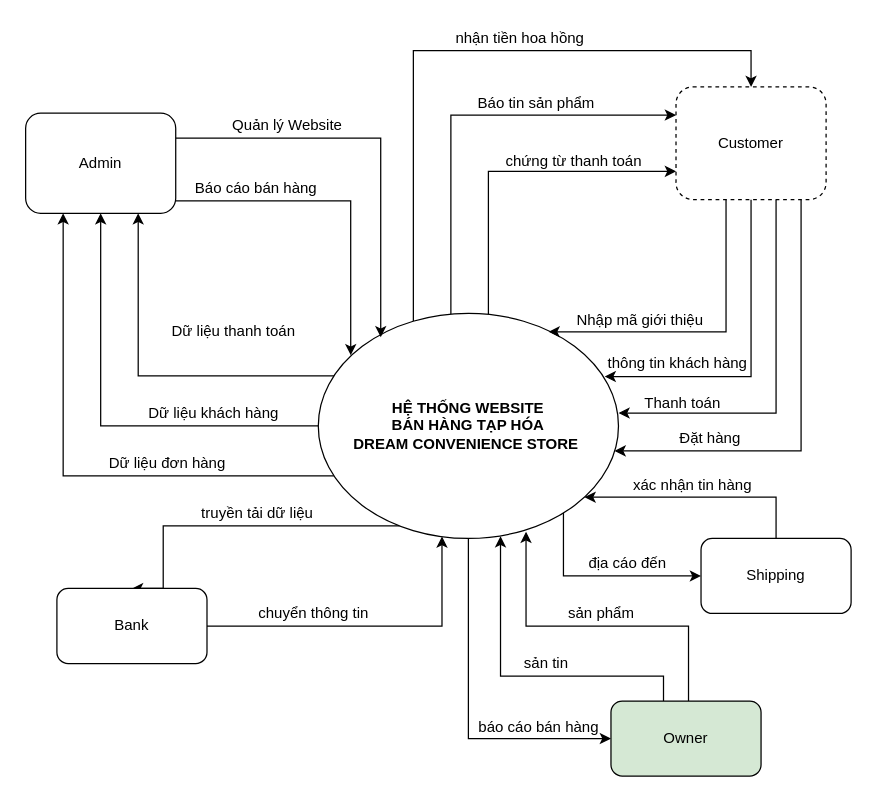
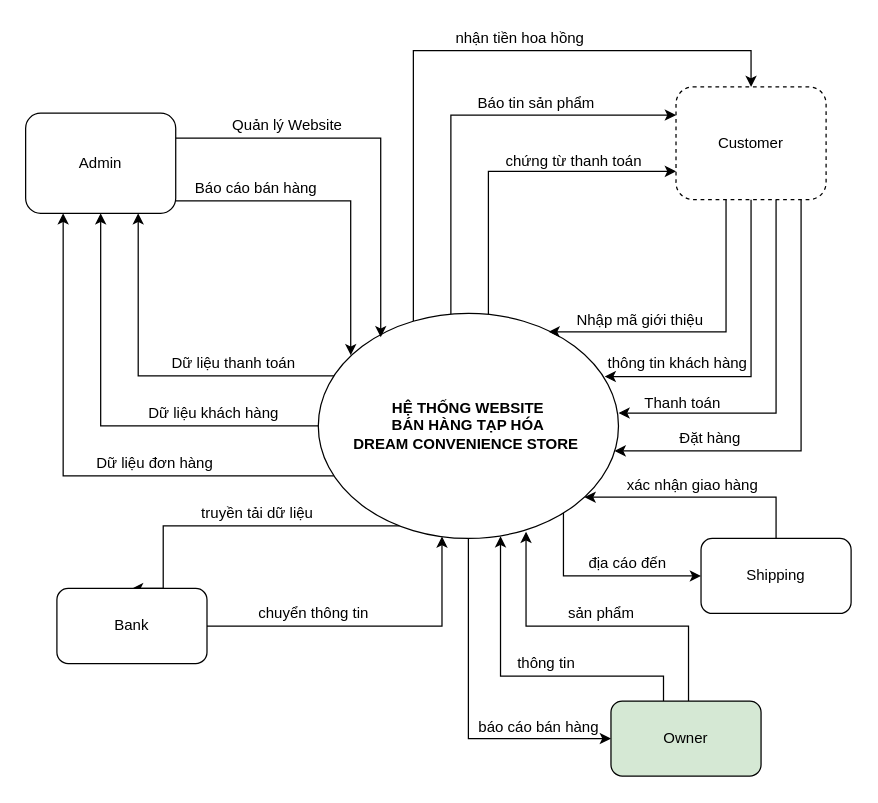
  <mxCell id="0" />
  <mxCell id="1" parent="0" />
  <mxCell id="2" style="edgeStyle=orthogonalEdgeStyle;rounded=0;orthogonalLoop=1;jettySize=auto;html=1;entryX=0.5;entryY=0;entryDx=0;entryDy=0;" edge="1" parent="1" source="11" target="16"><mxGeometry relative="1" as="geometry"><Array as="points"><mxPoint x="330" y="40" /><mxPoint x="600" y="40" /></Array></mxGeometry></mxCell>
  <mxCell id="3" style="edgeStyle=orthogonalEdgeStyle;rounded=0;orthogonalLoop=1;jettySize=auto;html=1;entryX=0;entryY=0.25;entryDx=0;entryDy=0;" edge="1" parent="1" source="11" target="16"><mxGeometry relative="1" as="geometry"><Array as="points"><mxPoint x="360" y="92" /><mxPoint x="540" y="92" /></Array></mxGeometry></mxCell>
  <mxCell id="4" style="edgeStyle=orthogonalEdgeStyle;rounded=0;orthogonalLoop=1;jettySize=auto;html=1;entryX=0;entryY=0.75;entryDx=0;entryDy=0;" edge="1" parent="1" source="11" target="16"><mxGeometry relative="1" as="geometry"><Array as="points"><mxPoint x="390" y="137" /><mxPoint x="540" y="137" /></Array></mxGeometry></mxCell>
  <mxCell id="5" style="edgeStyle=orthogonalEdgeStyle;rounded=0;orthogonalLoop=1;jettySize=auto;html=1;entryX=0;entryY=0.5;entryDx=0;entryDy=0;" edge="1" parent="1" source="11" target="18"><mxGeometry relative="1" as="geometry"><Array as="points"><mxPoint x="450" y="460" /></Array></mxGeometry></mxCell>
  <mxCell id="6" style="edgeStyle=orthogonalEdgeStyle;rounded=0;orthogonalLoop=1;jettySize=auto;html=1;entryX=0;entryY=0.5;entryDx=0;entryDy=0;" edge="1" parent="1" source="11" target="21"><mxGeometry relative="1" as="geometry"><Array as="points"><mxPoint x="374" y="590" /></Array></mxGeometry></mxCell>
  <mxCell id="7" style="edgeStyle=orthogonalEdgeStyle;rounded=0;orthogonalLoop=1;jettySize=auto;html=1;entryX=0.5;entryY=0;entryDx=0;entryDy=0;" edge="1" parent="1" source="11" target="23"><mxGeometry relative="1" as="geometry"><Array as="points"><mxPoint x="130" y="420" /></Array></mxGeometry></mxCell>
  <mxCell id="8" style="edgeStyle=orthogonalEdgeStyle;rounded=0;orthogonalLoop=1;jettySize=auto;html=1;entryX=0.75;entryY=1;entryDx=0;entryDy=0;" edge="1" parent="1" source="11" target="26"><mxGeometry relative="1" as="geometry"><Array as="points"><mxPoint x="110" y="300" /></Array></mxGeometry></mxCell>
  <mxCell id="9" style="edgeStyle=orthogonalEdgeStyle;rounded=0;orthogonalLoop=1;jettySize=auto;html=1;entryX=0.5;entryY=1;entryDx=0;entryDy=0;" edge="1" parent="1" source="11" target="26"><mxGeometry relative="1" as="geometry"><Array as="points"><mxPoint x="80" y="340" /></Array></mxGeometry></mxCell>
  <mxCell id="10" style="edgeStyle=orthogonalEdgeStyle;rounded=0;orthogonalLoop=1;jettySize=auto;html=1;entryX=0.25;entryY=1;entryDx=0;entryDy=0;" edge="1" parent="1" source="11" target="26"><mxGeometry relative="1" as="geometry"><Array as="points"><mxPoint x="50" y="380" /></Array></mxGeometry></mxCell>
  <mxCell id="11" value="HỆ THỐNG WEBSITE &lt;br&gt;BÁN HÀNG TẠP HÓA &lt;br&gt;DREAM CONVENIENCE STORE&amp;nbsp;" style="ellipse;whiteSpace=wrap;html=1;fontStyle=1" vertex="1" parent="1"><mxGeometry x="254" y="250" width="240" height="180" as="geometry" /></mxCell>
  <mxCell id="12" style="edgeStyle=orthogonalEdgeStyle;rounded=0;orthogonalLoop=1;jettySize=auto;html=1;entryX=0.954;entryY=0.281;entryDx=0;entryDy=0;entryPerimeter=0;" edge="1" parent="1" source="16" target="11"><mxGeometry relative="1" as="geometry"><Array as="points"><mxPoint x="600" y="300" /><mxPoint x="483" y="300" /></Array></mxGeometry></mxCell>
  <mxCell id="13" style="edgeStyle=orthogonalEdgeStyle;rounded=0;orthogonalLoop=1;jettySize=auto;html=1;entryX=1;entryY=0.443;entryDx=0;entryDy=0;entryPerimeter=0;" edge="1" parent="1" source="16" target="11"><mxGeometry relative="1" as="geometry"><mxPoint x="510" y="330" as="targetPoint" /><Array as="points"><mxPoint x="620" y="330" /></Array></mxGeometry></mxCell>
  <mxCell id="14" style="edgeStyle=orthogonalEdgeStyle;rounded=0;orthogonalLoop=1;jettySize=auto;html=1;entryX=0.987;entryY=0.611;entryDx=0;entryDy=0;entryPerimeter=0;" edge="1" parent="1" source="16" target="11"><mxGeometry relative="1" as="geometry"><Array as="points"><mxPoint x="640" y="360" /></Array></mxGeometry></mxCell>
  <mxCell id="15" style="edgeStyle=orthogonalEdgeStyle;rounded=0;orthogonalLoop=1;jettySize=auto;html=1;entryX=0.767;entryY=0.082;entryDx=0;entryDy=0;entryPerimeter=0;" edge="1" parent="1" source="16" target="11"><mxGeometry relative="1" as="geometry"><Array as="points"><mxPoint x="580" y="265" /></Array></mxGeometry></mxCell>
  <mxCell id="16" value="Customer" style="rounded=1;whiteSpace=wrap;html=1;dashed=1;" vertex="1" parent="1"><mxGeometry x="540" y="69" width="120" height="90" as="geometry" /></mxCell>
  <mxCell id="17" style="edgeStyle=orthogonalEdgeStyle;rounded=0;orthogonalLoop=1;jettySize=auto;html=1;" edge="1" parent="1" source="18" target="11"><mxGeometry relative="1" as="geometry"><Array as="points"><mxPoint x="620" y="397" /></Array></mxGeometry></mxCell>
  <mxCell id="18" value="Shipping" style="rounded=1;whiteSpace=wrap;html=1;" vertex="1" parent="1"><mxGeometry x="560" y="430" width="120" height="60" as="geometry" /></mxCell>
  <mxCell id="19" style="edgeStyle=orthogonalEdgeStyle;rounded=0;orthogonalLoop=1;jettySize=auto;html=1;entryX=0.692;entryY=0.97;entryDx=0;entryDy=0;entryPerimeter=0;" edge="1" parent="1" source="21" target="11"><mxGeometry relative="1" as="geometry"><Array as="points"><mxPoint x="550" y="500" /><mxPoint x="420" y="500" /></Array></mxGeometry></mxCell>
  <mxCell id="20" style="edgeStyle=orthogonalEdgeStyle;rounded=0;orthogonalLoop=1;jettySize=auto;html=1;entryX=0.607;entryY=0.99;entryDx=0;entryDy=0;entryPerimeter=0;" edge="1" parent="1" source="21" target="11"><mxGeometry relative="1" as="geometry"><mxPoint x="400" y="430" as="targetPoint" /><Array as="points"><mxPoint x="530" y="540" /><mxPoint x="400" y="540" /></Array></mxGeometry></mxCell>
  <mxCell id="21" value="Owner" style="rounded=1;whiteSpace=wrap;html=1;fillColor=#d5e8d4;" vertex="1" parent="1"><mxGeometry x="488" y="560" width="120" height="60" as="geometry" /></mxCell>
  <mxCell id="22" style="edgeStyle=orthogonalEdgeStyle;rounded=0;orthogonalLoop=1;jettySize=auto;html=1;entryX=0.412;entryY=0.991;entryDx=0;entryDy=0;entryPerimeter=0;" edge="1" parent="1" source="23" target="11"><mxGeometry relative="1" as="geometry" /></mxCell>
  <mxCell id="23" value="Bank" style="rounded=1;whiteSpace=wrap;html=1;" vertex="1" parent="1"><mxGeometry x="45" y="470" width="120" height="60" as="geometry" /></mxCell>
  <mxCell id="24" style="edgeStyle=orthogonalEdgeStyle;rounded=0;orthogonalLoop=1;jettySize=auto;html=1;entryX=0.208;entryY=0.106;entryDx=0;entryDy=0;entryPerimeter=0;" edge="1" parent="1" source="26" target="11"><mxGeometry relative="1" as="geometry"><Array as="points"><mxPoint x="304" y="110" /></Array></mxGeometry></mxCell>
  <mxCell id="25" style="edgeStyle=orthogonalEdgeStyle;rounded=0;orthogonalLoop=1;jettySize=auto;html=1;entryX=0.108;entryY=0.186;entryDx=0;entryDy=0;entryPerimeter=0;" edge="1" parent="1" source="26" target="11"><mxGeometry relative="1" as="geometry"><mxPoint x="280" y="280" as="targetPoint" /><Array as="points"><mxPoint x="280" y="160" /></Array></mxGeometry></mxCell>
  <mxCell id="26" value="Admin" style="rounded=1;whiteSpace=wrap;html=1;" vertex="1" parent="1"><mxGeometry x="20" y="90" width="120" height="80" as="geometry" /></mxCell>
  <mxCell id="27" value="Quản lý Website" style="text;html=1;align=center;verticalAlign=middle;resizable=0;points=[];autosize=1;strokeColor=none;fillColor=none;" vertex="1" parent="1"><mxGeometry x="179" y="90" width="100" height="20" as="geometry" /></mxCell>
  <mxCell id="28" value="Báo cáo bán hàng" style="text;html=1;align=center;verticalAlign=middle;resizable=0;points=[];autosize=1;strokeColor=none;fillColor=none;" vertex="1" parent="1"><mxGeometry x="149" y="140" width="110" height="20" as="geometry" /></mxCell>
- <mxCell id="29" value="Dữ liệu thanh toán" style="text;html=1;align=center;verticalAlign=middle;resizable=0;points=[];autosize=1;strokeColor=none;fillColor=none;" vertex="1" parent="1"><mxGeometry x="131" y="255" width="110" height="20" as="geometry" /></mxCell>
+ <mxCell id="29" value="Dữ liệu thanh toán" style="text;html=1;align=center;verticalAlign=middle;resizable=0;points=[];autosize=1;strokeColor=none;fillColor=none;" vertex="1" parent="1"><mxGeometry x="131" y="280" width="110" height="20" as="geometry" /></mxCell>
  <mxCell id="30" value="Dữ liệu khách hàng" style="text;html=1;align=center;verticalAlign=middle;resizable=0;points=[];autosize=1;strokeColor=none;fillColor=none;" vertex="1" parent="1"><mxGeometry x="110" y="320" width="120" height="20" as="geometry" /></mxCell>
- <mxCell id="31" value="Dữ liệu đơn hàng" style="text;html=1;align=center;verticalAlign=middle;resizable=0;points=[];autosize=1;strokeColor=none;fillColor=none;" vertex="1" parent="1"><mxGeometry x="78" y="360" width="110" height="20" as="geometry" /></mxCell>
+ <mxCell id="31" value="Dữ liệu đơn hàng" style="text;html=1;align=center;verticalAlign=middle;resizable=0;points=[];autosize=1;strokeColor=none;fillColor=none;" vertex="1" parent="1"><mxGeometry x="68" y="360" width="110" height="20" as="geometry" /></mxCell>
  <mxCell id="32" value="truyền tải dữ liệu" style="text;html=1;align=center;verticalAlign=middle;resizable=0;points=[];autosize=1;strokeColor=none;fillColor=none;" vertex="1" parent="1"><mxGeometry x="150" y="400" width="110" height="20" as="geometry" /></mxCell>
  <mxCell id="33" value="chuyển thông tin" style="text;html=1;align=center;verticalAlign=middle;resizable=0;points=[];autosize=1;strokeColor=none;fillColor=none;" vertex="1" parent="1"><mxGeometry x="200" y="480" width="100" height="20" as="geometry" /></mxCell>
- <mxCell id="34" value="sản tin" style="text;html=1;align=center;verticalAlign=middle;resizable=0;points=[];autosize=1;strokeColor=none;fillColor=none;" vertex="1" parent="1"><mxGeometry x="406" y="520" width="60" height="20" as="geometry" /></mxCell>
+ <mxCell id="34" value="thông tin" style="text;html=1;align=center;verticalAlign=middle;resizable=0;points=[];autosize=1;strokeColor=none;fillColor=none;" vertex="1" parent="1"><mxGeometry x="406" y="520" width="60" height="20" as="geometry" /></mxCell>
  <mxCell id="35" value="báo cáo bán hàng" style="text;html=1;align=center;verticalAlign=middle;resizable=0;points=[];autosize=1;strokeColor=none;fillColor=none;" vertex="1" parent="1"><mxGeometry x="375" y="571" width="110" height="20" as="geometry" /></mxCell>
  <mxCell id="36" value="sản phẩm" style="text;html=1;align=center;verticalAlign=middle;resizable=0;points=[];autosize=1;strokeColor=none;fillColor=none;" vertex="1" parent="1"><mxGeometry x="445" y="480" width="70" height="20" as="geometry" /></mxCell>
  <mxCell id="37" value="địa cáo đến" style="text;html=1;align=center;verticalAlign=middle;resizable=0;points=[];autosize=1;strokeColor=none;fillColor=none;" vertex="1" parent="1"><mxGeometry x="466" y="440" width="70" height="20" as="geometry" /></mxCell>
- <mxCell id="38" value="xác nhận tin hàng" style="text;html=1;align=center;verticalAlign=middle;resizable=0;points=[];autosize=1;strokeColor=none;fillColor=none;" vertex="1" parent="1"><mxGeometry x="493" y="378" width="120" height="20" as="geometry" /></mxCell>
+ <mxCell id="38" value="xác nhận giao hàng" style="text;html=1;align=center;verticalAlign=middle;resizable=0;points=[];autosize=1;strokeColor=none;fillColor=none;" vertex="1" parent="1"><mxGeometry x="493" y="378" width="120" height="20" as="geometry" /></mxCell>
  <mxCell id="39" value="Đặt hàng" style="text;html=1;align=center;verticalAlign=middle;resizable=0;points=[];autosize=1;strokeColor=none;fillColor=none;" vertex="1" parent="1"><mxGeometry x="537" y="340" width="60" height="20" as="geometry" /></mxCell>
  <mxCell id="40" value="Thanh toán" style="text;html=1;align=center;verticalAlign=middle;resizable=0;points=[];autosize=1;strokeColor=none;fillColor=none;" vertex="1" parent="1"><mxGeometry x="505" y="312" width="80" height="20" as="geometry" /></mxCell>
  <mxCell id="41" value="thông tin khách hàng" style="text;html=1;align=center;verticalAlign=middle;resizable=0;points=[];autosize=1;strokeColor=none;fillColor=none;" vertex="1" parent="1"><mxGeometry x="476" y="280" width="130" height="20" as="geometry" /></mxCell>
  <mxCell id="42" value="chứng từ thanh toán" style="text;html=1;align=center;verticalAlign=middle;resizable=0;points=[];autosize=1;strokeColor=none;fillColor=none;" vertex="1" parent="1"><mxGeometry x="398" y="119" width="120" height="20" as="geometry" /></mxCell>
  <mxCell id="43" value="Báo tin sản phẩm" style="text;html=1;align=center;verticalAlign=middle;resizable=0;points=[];autosize=1;strokeColor=none;fillColor=none;" vertex="1" parent="1"><mxGeometry x="368" y="72" width="120" height="20" as="geometry" /></mxCell>
  <mxCell id="44" value="nhận tiền hoa hồng" style="text;html=1;align=center;verticalAlign=middle;resizable=0;points=[];autosize=1;strokeColor=none;fillColor=none;" vertex="1" parent="1"><mxGeometry x="355" y="20" width="120" height="20" as="geometry" /></mxCell>
  <mxCell id="45" value="Nhập mã giới thiệu" style="text;html=1;align=center;verticalAlign=middle;resizable=0;points=[];autosize=1;strokeColor=none;fillColor=none;" vertex="1" parent="1"><mxGeometry x="451" y="246" width="120" height="20" as="geometry" /></mxCell>
